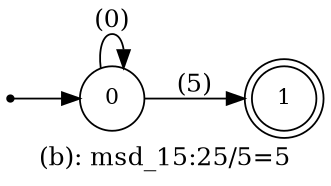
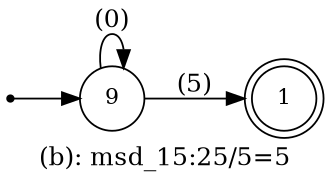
  digraph {
    label="(b): msd_15:25/5=5"
    rankdir=LR
    node [fontsize=12]
-   n1 [label=0 shape=circle]
+   n1 [label=9 shape=circle]
    n2 [label=1 shape=doublecircle]
    n3 [label=1 shape=point]
    n1 -> n1 [label="(0)"]
    n1 -> n2 [label="(5)"]
    n3 -> n1
  }
